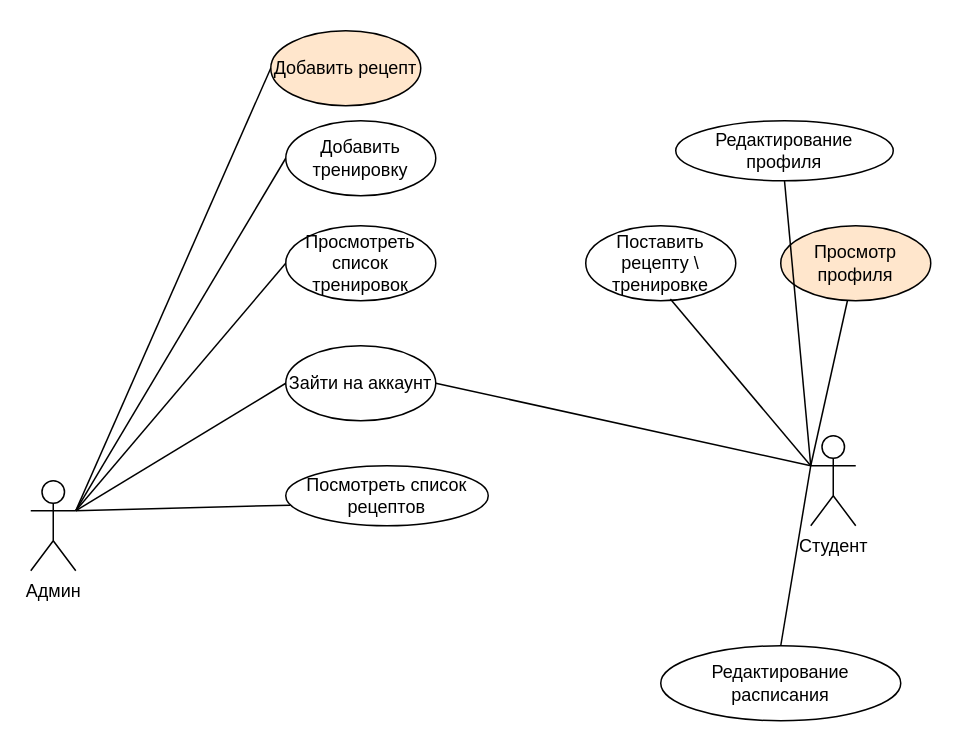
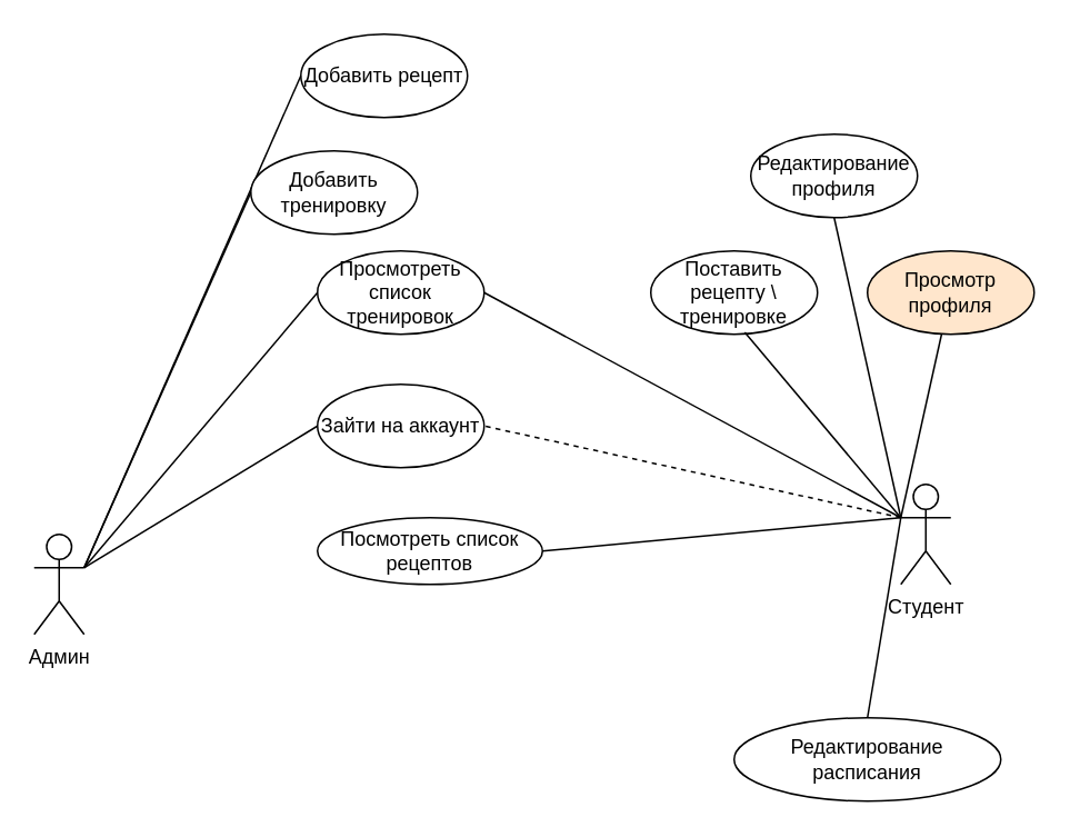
  <mxCell id="0" />
  <mxCell id="1" parent="0" />
  <mxCell id="2" value="Студент" style="shape=umlActor;verticalLabelPosition=bottom;verticalAlign=top;html=1;outlineConnect=0;" parent="1" vertex="1"><mxGeometry x="540" y="290" width="30" height="60" as="geometry" /></mxCell>
  <mxCell id="3" value="Админ" style="shape=umlActor;verticalLabelPosition=bottom;verticalAlign=top;html=1;outlineConnect=0;" parent="1" vertex="1"><mxGeometry x="20" y="320" width="30" height="60" as="geometry" /></mxCell>
  <mxCell id="4" value="Зайти на аккаунт" style="ellipse;whiteSpace=wrap;html=1;" parent="1" vertex="1"><mxGeometry x="190" y="230" width="100" height="50" as="geometry" /></mxCell>
  <mxCell id="5" value="" style="endArrow=none;html=1;rounded=0;entryX=0;entryY=0.5;entryDx=0;entryDy=0;endFill=0;" parent="1" target="4" edge="1"><mxGeometry width="50" height="50" relative="1" as="geometry"><mxPoint x="50" y="340" as="sourcePoint" /><mxPoint x="100" y="290" as="targetPoint" /></mxGeometry></mxCell>
- <mxCell id="6" value="" style="endArrow=none;html=1;rounded=0;entryX=1;entryY=0.5;entryDx=0;entryDy=0;endFill=0;exitX=0;exitY=0.333;exitDx=0;exitDy=0;exitPerimeter=0;" parent="1" source="2" target="4" edge="1"><mxGeometry width="50" height="50" relative="1" as="geometry"><mxPoint x="470" y="250" as="sourcePoint" /><mxPoint x="260" y="260" as="targetPoint" /></mxGeometry></mxCell>
- <mxCell id="7" value="Добавить рецепт" style="ellipse;whiteSpace=wrap;html=1;fillColor=#ffe6cc;" parent="1" vertex="1"><mxGeometry x="180" y="20" width="100" height="50" as="geometry" /></mxCell>
+ <mxCell id="6" value="" style="endArrow=none;html=1;rounded=0;entryX=1;entryY=0.5;entryDx=0;entryDy=0;endFill=0;exitX=0;exitY=0.333;exitDx=0;exitDy=0;exitPerimeter=0;dashed=1;" parent="1" source="2" target="4" edge="1"><mxGeometry width="50" height="50" relative="1" as="geometry"><mxPoint x="470" y="250" as="sourcePoint" /><mxPoint x="260" y="260" as="targetPoint" /></mxGeometry></mxCell>
+ <mxCell id="7" value="Добавить рецепт" style="ellipse;whiteSpace=wrap;html=1;" parent="1" vertex="1"><mxGeometry x="180" y="20" width="100" height="50" as="geometry" /></mxCell>
  <mxCell id="8" value="Посмотреть список рецептов" style="ellipse;whiteSpace=wrap;html=1;" parent="1" vertex="1"><mxGeometry x="190" y="310" width="135" height="40" as="geometry" /></mxCell>
+ <mxCell id="9" value="" style="endArrow=none;html=1;rounded=0;entryX=1;entryY=0.5;entryDx=0;entryDy=0;exitX=0;exitY=0.333;exitDx=0;exitDy=0;exitPerimeter=0;endFill=0;" parent="1" source="2" target="8" edge="1"><mxGeometry width="50" height="50" relative="1" as="geometry"><mxPoint x="50" y="200" as="sourcePoint" /><mxPoint x="270" y="140" as="targetPoint" /></mxGeometry></mxCell>
  <mxCell id="10" value="" style="endArrow=none;html=1;rounded=0;endFill=0;exitX=0;exitY=0.5;exitDx=0;exitDy=0;" parent="1" edge="1" source="7"><mxGeometry width="50" height="50" relative="1" as="geometry"><mxPoint x="50" y="60" as="sourcePoint" /><mxPoint x="50" y="340" as="targetPoint" /></mxGeometry></mxCell>
- <mxCell id="11" value="" style="endArrow=none;html=1;rounded=0;entryX=0.023;entryY=0.657;entryDx=0;entryDy=0;exitX=1;exitY=0.333;exitDx=0;exitDy=0;exitPerimeter=0;entryPerimeter=0;endFill=0;" parent="1" source="3" target="8" edge="1"><mxGeometry width="50" height="50" relative="1" as="geometry"><mxPoint x="60" y="350" as="sourcePoint" /><mxPoint x="160" y="295" as="targetPoint" /></mxGeometry></mxCell>
  <mxCell id="12" value="Просмотреть список тренировок" style="ellipse;whiteSpace=wrap;html=1;" parent="1" vertex="1"><mxGeometry x="190" y="150" width="100" height="50" as="geometry" /></mxCell>
+ <mxCell id="13" value="" style="endArrow=none;html=1;rounded=0;entryX=1;entryY=0.5;entryDx=0;entryDy=0;endFill=0;exitX=0;exitY=0.333;exitDx=0;exitDy=0;exitPerimeter=0;" parent="1" source="2" target="12" edge="1"><mxGeometry width="50" height="50" relative="1" as="geometry"><mxPoint x="470" y="250" as="sourcePoint" /><mxPoint x="300" y="265" as="targetPoint" /></mxGeometry></mxCell>
  <mxCell id="14" value="" style="endArrow=none;html=1;rounded=0;entryX=0;entryY=0.5;entryDx=0;entryDy=0;endFill=0;" parent="1" target="12" edge="1"><mxGeometry width="50" height="50" relative="1" as="geometry"><mxPoint x="50" y="340" as="sourcePoint" /><mxPoint x="200" y="265" as="targetPoint" /></mxGeometry></mxCell>
  <mxCell id="15" value="Поставить рецепту \ тренировке" style="ellipse;whiteSpace=wrap;html=1;" parent="1" vertex="1"><mxGeometry x="390" y="150" width="100" height="50" as="geometry" /></mxCell>
  <mxCell id="16" value="" style="endArrow=none;html=1;rounded=0;endFill=0;" parent="1" target="19" edge="1"><mxGeometry width="50" height="50" relative="1" as="geometry"><mxPoint x="540" y="310" as="sourcePoint" /><mxPoint x="580" y="140" as="targetPoint" /></mxGeometry></mxCell>
- <mxCell id="17" value="Добавить тренировку" style="ellipse;whiteSpace=wrap;html=1;" vertex="1" parent="1"><mxGeometry x="190" y="80" width="100" height="50" as="geometry" /></mxCell>
+ <mxCell id="17" value="Добавить тренировку" style="ellipse;whiteSpace=wrap;html=1;" vertex="1" parent="1"><mxGeometry x="150" y="90" width="100" height="50" as="geometry" /></mxCell>
  <mxCell id="18" value="" style="endArrow=none;html=1;rounded=0;endFill=0;exitX=0;exitY=0.5;exitDx=0;exitDy=0;" edge="1" parent="1" source="17"><mxGeometry width="50" height="50" relative="1" as="geometry"><mxPoint x="190" y="55" as="sourcePoint" /><mxPoint x="50" y="340" as="targetPoint" /></mxGeometry></mxCell>
  <mxCell id="19" value="Просмотр профиля" style="ellipse;whiteSpace=wrap;html=1;fillColor=#ffe6cc;" vertex="1" parent="1"><mxGeometry x="520" y="150" width="100" height="50" as="geometry" /></mxCell>
  <mxCell id="20" value="" style="endArrow=none;html=1;rounded=0;entryX=0.564;entryY=0.977;entryDx=0;entryDy=0;endFill=0;entryPerimeter=0;" edge="1" parent="1" target="15"><mxGeometry width="50" height="50" relative="1" as="geometry"><mxPoint x="540" y="310" as="sourcePoint" /><mxPoint x="450" y="210" as="targetPoint" /></mxGeometry></mxCell>
- <mxCell id="21" value="Редактирование профиля" style="ellipse;whiteSpace=wrap;html=1;" vertex="1" parent="1"><mxGeometry x="450" y="80" width="145" height="40" as="geometry" /></mxCell>
+ <mxCell id="21" value="Редактирование профиля" style="ellipse;whiteSpace=wrap;html=1;" vertex="1" parent="1"><mxGeometry x="450" y="80" width="100" height="50" as="geometry" /></mxCell>
  <mxCell id="22" value="" style="endArrow=none;html=1;rounded=0;endFill=0;entryX=0.5;entryY=1;entryDx=0;entryDy=0;" edge="1" parent="1" target="21"><mxGeometry width="50" height="50" relative="1" as="geometry"><mxPoint x="540" y="310" as="sourcePoint" /><mxPoint x="575" y="210" as="targetPoint" /></mxGeometry></mxCell>
  <mxCell id="23" value="Редактирование расписания" style="ellipse;whiteSpace=wrap;html=1;" vertex="1" parent="1"><mxGeometry x="440" y="430" width="160" height="50" as="geometry" /></mxCell>
  <mxCell id="24" value="" style="endArrow=none;html=1;rounded=0;endFill=0;entryX=0.5;entryY=0;entryDx=0;entryDy=0;" edge="1" parent="1" target="23"><mxGeometry width="50" height="50" relative="1" as="geometry"><mxPoint x="540" y="310" as="sourcePoint" /><mxPoint x="418" y="424" as="targetPoint" /></mxGeometry></mxCell>
